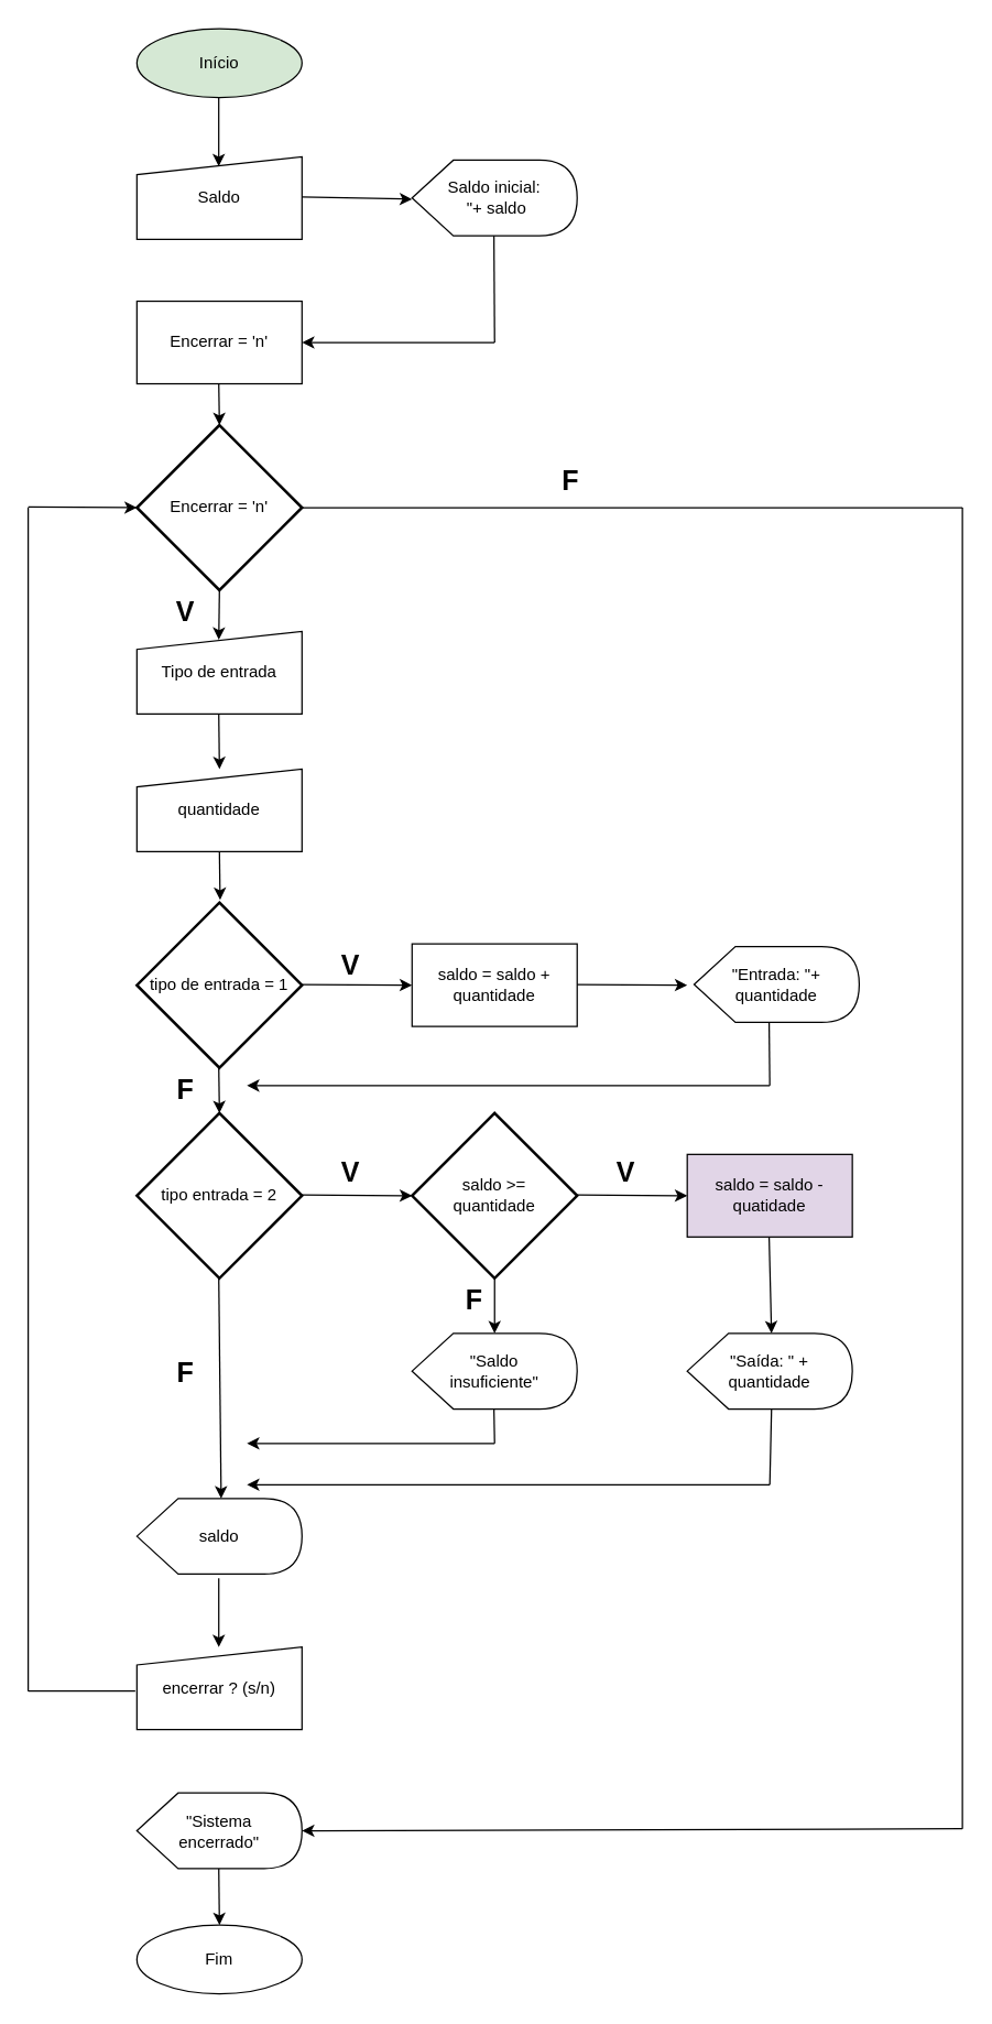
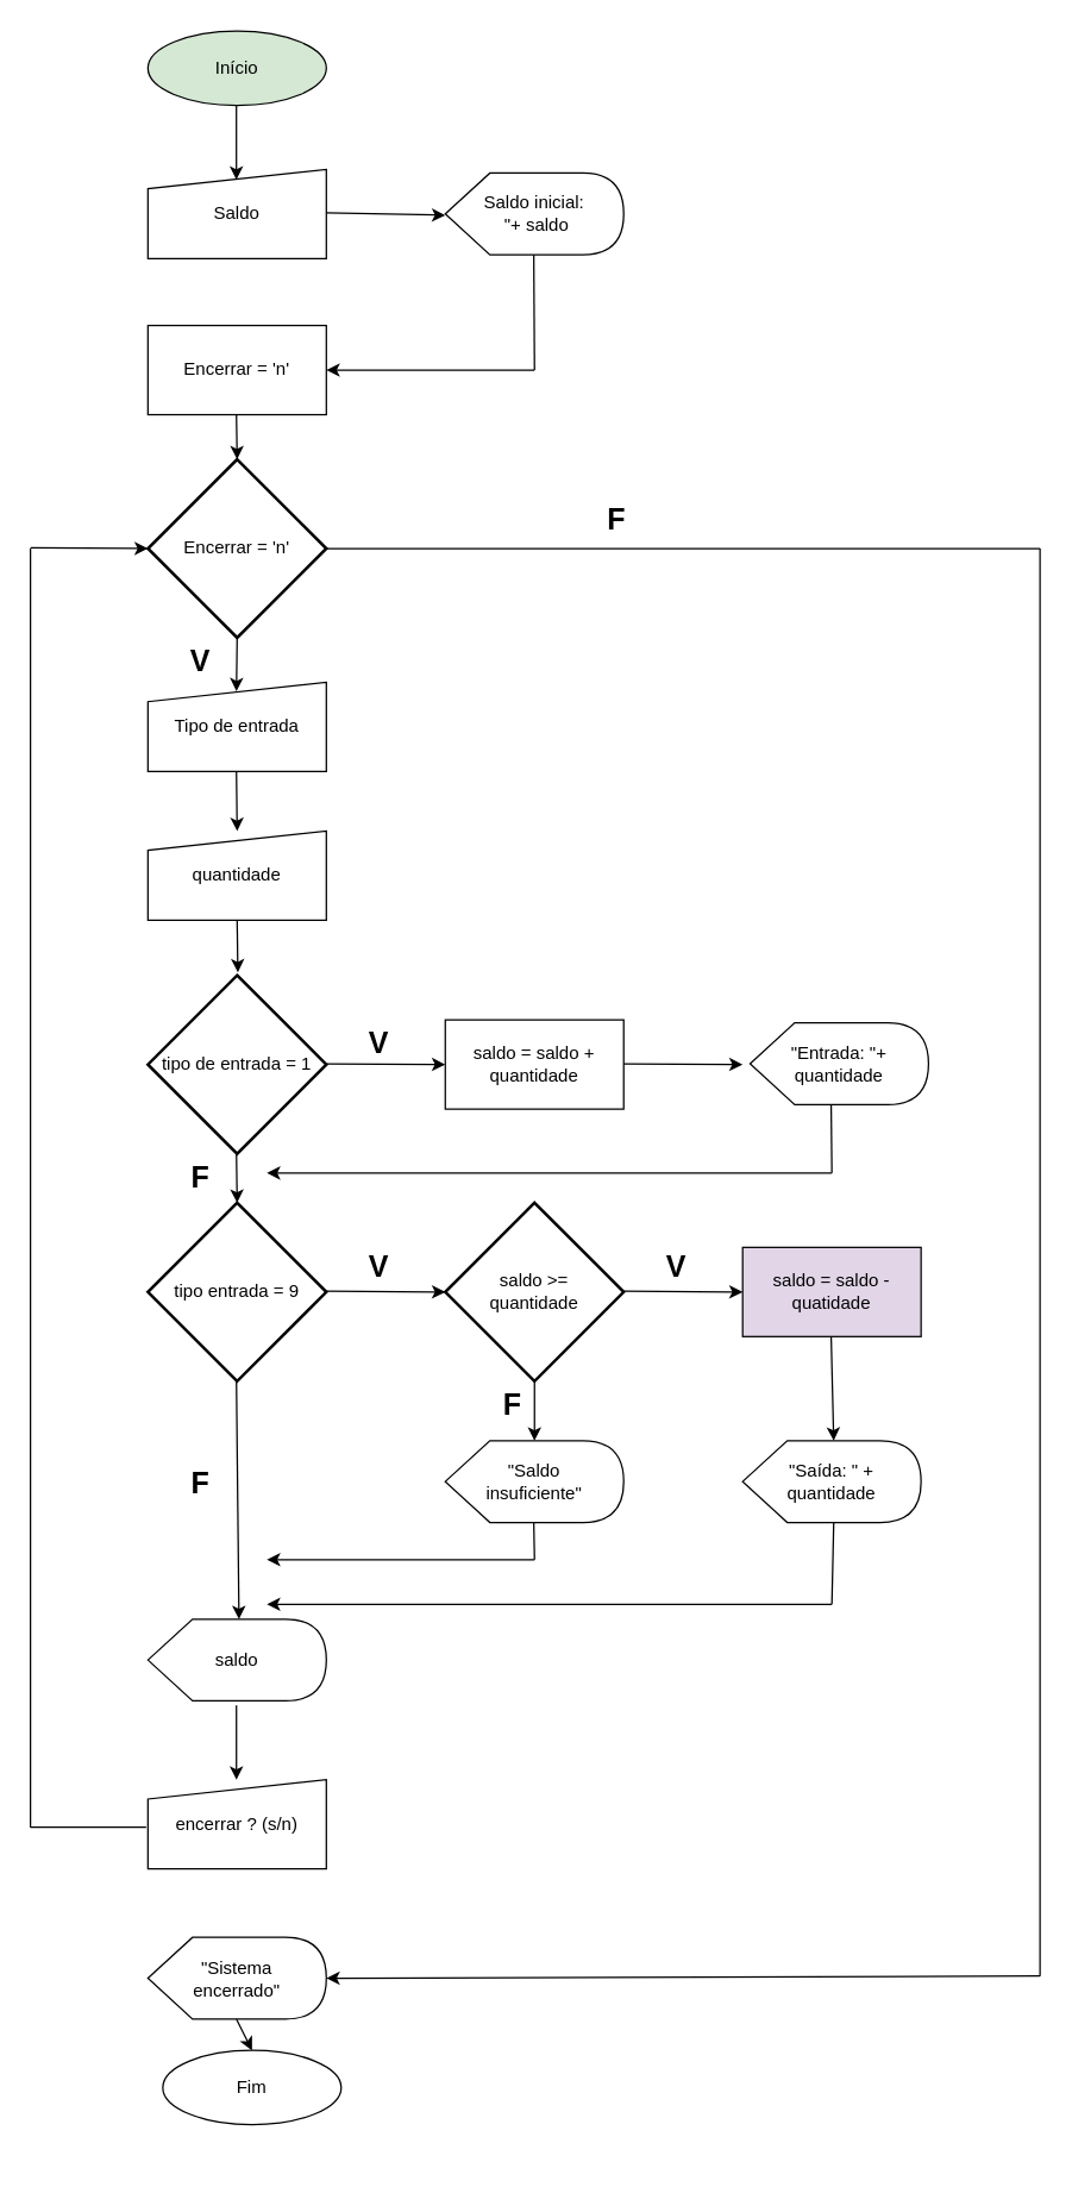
  <mxCell id="0" />
  <mxCell id="1" parent="0" />
  <mxCell id="2" value="Início" style="ellipse;whiteSpace=wrap;html=1;fillColor=#d5e8d4;" vertex="1" parent="1"><mxGeometry x="99" y="20" width="120" height="50" as="geometry" /></mxCell>
  <mxCell id="3" value="" style="endArrow=classic;html=1;rounded=0;" edge="1" parent="1"><mxGeometry width="50" height="50" relative="1" as="geometry"><mxPoint x="158.5" y="70" as="sourcePoint" /><mxPoint x="158.5" y="120" as="targetPoint" /></mxGeometry></mxCell>
  <mxCell id="4" value="Saldo" style="shape=manualInput;whiteSpace=wrap;html=1;size=13;" vertex="1" parent="1"><mxGeometry x="99" y="113" width="120" height="60" as="geometry" /></mxCell>
  <mxCell id="5" value="" style="endArrow=classic;html=1;rounded=0;" edge="1" parent="1"><mxGeometry width="50" height="50" relative="1" as="geometry"><mxPoint x="219" y="142.14" as="sourcePoint" /><mxPoint x="299" y="143.854" as="targetPoint" /></mxGeometry></mxCell>
  <mxCell id="6" value="Saldo inicial:&lt;div&gt;&amp;nbsp;&quot;+ saldo&lt;/div&gt;" style="shape=display;whiteSpace=wrap;html=1;" vertex="1" parent="1"><mxGeometry x="299" y="115.5" width="120" height="55" as="geometry" /></mxCell>
  <mxCell id="7" style="edgeStyle=orthogonalEdgeStyle;rounded=0;orthogonalLoop=1;jettySize=auto;html=1;exitX=0.75;exitY=0;exitDx=0;exitDy=0;" edge="1" parent="1" source="8"><mxGeometry relative="1" as="geometry"><mxPoint x="189" y="230" as="targetPoint" /></mxGeometry></mxCell>
  <mxCell id="8" value="Encerrar = 'n'" style="rounded=0;whiteSpace=wrap;html=1;" vertex="1" parent="1"><mxGeometry x="99" y="218" width="120" height="60" as="geometry" /></mxCell>
  <mxCell id="9" value="Encerrar = 'n'" style="strokeWidth=2;html=1;shape=mxgraph.flowchart.decision;whiteSpace=wrap;" vertex="1" parent="1"><mxGeometry x="99" y="308" width="120" height="120" as="geometry" /></mxCell>
  <mxCell id="10" value="Tipo de entrada" style="shape=manualInput;whiteSpace=wrap;html=1;size=13;" vertex="1" parent="1"><mxGeometry x="99" y="458" width="120" height="60" as="geometry" /></mxCell>
  <mxCell id="11" value="quantidade" style="shape=manualInput;whiteSpace=wrap;html=1;size=13;" vertex="1" parent="1"><mxGeometry x="99" y="558" width="120" height="60" as="geometry" /></mxCell>
  <mxCell id="12" value="tipo de entrada = 1" style="strokeWidth=2;html=1;shape=mxgraph.flowchart.decision;whiteSpace=wrap;" vertex="1" parent="1"><mxGeometry x="99" y="655" width="120" height="120" as="geometry" /></mxCell>
  <mxCell id="13" value="saldo = saldo +&lt;div&gt;quantidade&lt;/div&gt;" style="rounded=0;whiteSpace=wrap;html=1;" vertex="1" parent="1"><mxGeometry x="299" y="685" width="120" height="60" as="geometry" /></mxCell>
  <mxCell id="14" value="&quot;Entrada: &quot;+&lt;div&gt;quantidade&lt;/div&gt;" style="shape=display;whiteSpace=wrap;html=1;" vertex="1" parent="1"><mxGeometry x="504" y="687" width="120" height="55" as="geometry" /></mxCell>
- <mxCell id="15" value="tipo entrada = 2" style="strokeWidth=2;html=1;shape=mxgraph.flowchart.decision;whiteSpace=wrap;" vertex="1" parent="1"><mxGeometry x="99" y="808" width="120" height="120" as="geometry" /></mxCell>
+ <mxCell id="15" value="tipo entrada = 9" style="strokeWidth=2;html=1;shape=mxgraph.flowchart.decision;whiteSpace=wrap;" vertex="1" parent="1"><mxGeometry x="99" y="808" width="120" height="120" as="geometry" /></mxCell>
  <mxCell id="16" value="" style="endArrow=none;html=1;rounded=0;" edge="1" parent="1"><mxGeometry width="50" height="50" relative="1" as="geometry"><mxPoint x="359" y="248" as="sourcePoint" /><mxPoint x="358.52" y="170.5" as="targetPoint" /></mxGeometry></mxCell>
  <mxCell id="17" value="" style="endArrow=classic;html=1;rounded=0;entryX=1;entryY=0.5;entryDx=0;entryDy=0;" edge="1" parent="1" target="8"><mxGeometry width="50" height="50" relative="1" as="geometry"><mxPoint x="359" y="248" as="sourcePoint" /><mxPoint x="299" y="248" as="targetPoint" /></mxGeometry></mxCell>
  <mxCell id="18" value="" style="endArrow=classic;html=1;rounded=0;" edge="1" parent="1"><mxGeometry width="50" height="50" relative="1" as="geometry"><mxPoint x="158.52" y="278" as="sourcePoint" /><mxPoint x="159" y="308" as="targetPoint" /></mxGeometry></mxCell>
  <mxCell id="19" value="" style="endArrow=classic;html=1;rounded=0;jumpSize=6;strokeWidth=1;endSize=6;startSize=6;curved=0;" edge="1" parent="1"><mxGeometry width="50" height="50" relative="1" as="geometry"><mxPoint x="159" y="428" as="sourcePoint" /><mxPoint x="158.52" y="464" as="targetPoint" /></mxGeometry></mxCell>
  <mxCell id="20" value="&lt;font style=&quot;font-size: 20px;&quot;&gt;&lt;b style=&quot;&quot;&gt;V&lt;/b&gt;&lt;/font&gt;" style="text;html=1;align=center;verticalAlign=middle;resizable=0;points=[];autosize=1;strokeColor=none;fillColor=none;" vertex="1" parent="1"><mxGeometry x="114" y="423" width="40" height="40" as="geometry" /></mxCell>
  <mxCell id="21" value="saldo = saldo -&lt;div&gt;quatidade&lt;/div&gt;" style="rounded=0;whiteSpace=wrap;html=1;fillColor=#e1d5e7;" vertex="1" parent="1"><mxGeometry x="499" y="838" width="120" height="60" as="geometry" /></mxCell>
  <mxCell id="22" value="saldo &amp;gt;=&lt;div&gt;quantidade&lt;/div&gt;" style="strokeWidth=2;html=1;shape=mxgraph.flowchart.decision;whiteSpace=wrap;" vertex="1" parent="1"><mxGeometry x="299" y="808" width="120" height="120" as="geometry" /></mxCell>
  <mxCell id="23" value="&quot;Saldo&lt;div&gt;insuficiente&quot;&lt;/div&gt;" style="shape=display;whiteSpace=wrap;html=1;" vertex="1" parent="1"><mxGeometry x="299" y="968" width="120" height="55" as="geometry" /></mxCell>
  <mxCell id="24" value="&quot;Saída: &quot; +&lt;div&gt;quantidade&lt;/div&gt;" style="shape=display;whiteSpace=wrap;html=1;" vertex="1" parent="1"><mxGeometry x="499" y="968" width="120" height="55" as="geometry" /></mxCell>
  <mxCell id="25" value="saldo" style="shape=display;whiteSpace=wrap;html=1;" vertex="1" parent="1"><mxGeometry x="99" y="1088" width="120" height="55" as="geometry" /></mxCell>
  <mxCell id="26" value="encerrar ? (s/n)" style="shape=manualInput;whiteSpace=wrap;html=1;size=13;" vertex="1" parent="1"><mxGeometry x="99" y="1196" width="120" height="60" as="geometry" /></mxCell>
  <mxCell id="27" value="&quot;Sistema&lt;div&gt;encerrado&quot;&lt;/div&gt;" style="shape=display;whiteSpace=wrap;html=1;" vertex="1" parent="1"><mxGeometry x="99" y="1302" width="120" height="55" as="geometry" /></mxCell>
- <mxCell id="28" value="Fim" style="ellipse;whiteSpace=wrap;html=1;" vertex="1" parent="1"><mxGeometry x="99" y="1398" width="120" height="50" as="geometry" /></mxCell>
+ <mxCell id="28" value="Fim" style="ellipse;whiteSpace=wrap;html=1;" vertex="1" parent="1"><mxGeometry x="109" y="1378" width="120" height="50" as="geometry" /></mxCell>
  <mxCell id="29" value="" style="endArrow=classic;html=1;rounded=0;" edge="1" parent="1"><mxGeometry width="50" height="50" relative="1" as="geometry"><mxPoint x="158.52" y="518" as="sourcePoint" /><mxPoint x="159" y="558" as="targetPoint" /></mxGeometry></mxCell>
  <mxCell id="30" value="" style="endArrow=classic;html=1;rounded=0;" edge="1" parent="1"><mxGeometry width="50" height="50" relative="1" as="geometry"><mxPoint x="159" y="618" as="sourcePoint" /><mxPoint x="159.48" y="653" as="targetPoint" /></mxGeometry></mxCell>
  <mxCell id="31" value="" style="endArrow=classic;html=1;rounded=0;entryX=0;entryY=0.5;entryDx=0;entryDy=0;" edge="1" parent="1" target="13"><mxGeometry width="50" height="50" relative="1" as="geometry"><mxPoint x="219" y="714.52" as="sourcePoint" /><mxPoint x="269" y="714.52" as="targetPoint" /></mxGeometry></mxCell>
  <mxCell id="32" value="" style="endArrow=classic;html=1;rounded=0;" edge="1" parent="1"><mxGeometry width="50" height="50" relative="1" as="geometry"><mxPoint x="419" y="714.52" as="sourcePoint" /><mxPoint x="499" y="715" as="targetPoint" /></mxGeometry></mxCell>
  <mxCell id="33" value="" style="endArrow=classic;html=1;rounded=0;" edge="1" parent="1"><mxGeometry width="50" height="50" relative="1" as="geometry"><mxPoint x="158.52" y="775" as="sourcePoint" /><mxPoint x="159" y="808" as="targetPoint" /></mxGeometry></mxCell>
  <mxCell id="34" value="&lt;b&gt;&lt;font style=&quot;font-size: 20px;&quot;&gt;F&lt;/font&gt;&lt;/b&gt;" style="text;html=1;align=center;verticalAlign=middle;resizable=0;points=[];autosize=1;strokeColor=none;fillColor=none;" vertex="1" parent="1"><mxGeometry x="114" y="770" width="40" height="40" as="geometry" /></mxCell>
  <mxCell id="35" value="" style="endArrow=classic;html=1;rounded=0;" edge="1" parent="1"><mxGeometry width="50" height="50" relative="1" as="geometry"><mxPoint x="559" y="788" as="sourcePoint" /><mxPoint x="179" y="788" as="targetPoint" /></mxGeometry></mxCell>
  <mxCell id="36" value="" style="endArrow=none;html=1;rounded=0;" edge="1" parent="1"><mxGeometry width="50" height="50" relative="1" as="geometry"><mxPoint x="559" y="788" as="sourcePoint" /><mxPoint x="558.52" y="742" as="targetPoint" /></mxGeometry></mxCell>
  <mxCell id="37" value="" style="endArrow=classic;html=1;rounded=0;entryX=0;entryY=0.5;entryDx=0;entryDy=0;" edge="1" parent="1"><mxGeometry width="50" height="50" relative="1" as="geometry"><mxPoint x="219" y="867.52" as="sourcePoint" /><mxPoint x="299" y="868" as="targetPoint" /></mxGeometry></mxCell>
  <mxCell id="38" value="" style="endArrow=classic;html=1;rounded=0;entryX=0;entryY=0.5;entryDx=0;entryDy=0;" edge="1" parent="1"><mxGeometry width="50" height="50" relative="1" as="geometry"><mxPoint x="419" y="867.52" as="sourcePoint" /><mxPoint x="499" y="868" as="targetPoint" /></mxGeometry></mxCell>
  <mxCell id="39" value="" style="endArrow=classic;html=1;rounded=0;exitX=0.5;exitY=1;exitDx=0;exitDy=0;exitPerimeter=0;" edge="1" parent="1" source="22"><mxGeometry width="50" height="50" relative="1" as="geometry"><mxPoint x="358.52" y="938" as="sourcePoint" /><mxPoint x="359" y="968" as="targetPoint" /></mxGeometry></mxCell>
  <mxCell id="40" value="" style="endArrow=classic;html=1;rounded=0;entryX=0;entryY=0;entryDx=61.25;entryDy=0;entryPerimeter=0;" edge="1" parent="1" target="24"><mxGeometry width="50" height="50" relative="1" as="geometry"><mxPoint x="558.52" y="898" as="sourcePoint" /><mxPoint x="558.52" y="948" as="targetPoint" /></mxGeometry></mxCell>
  <mxCell id="41" value="" style="endArrow=classic;html=1;rounded=0;entryX=0;entryY=0;entryDx=61.25;entryDy=0;entryPerimeter=0;" edge="1" parent="1" target="25"><mxGeometry width="50" height="50" relative="1" as="geometry"><mxPoint x="158.52" y="928" as="sourcePoint" /><mxPoint x="158.52" y="978" as="targetPoint" /></mxGeometry></mxCell>
  <mxCell id="42" value="&lt;b&gt;&lt;font style=&quot;font-size: 20px;&quot;&gt;F&lt;/font&gt;&lt;/b&gt;" style="text;html=1;align=center;verticalAlign=middle;resizable=0;points=[];autosize=1;strokeColor=none;fillColor=none;" vertex="1" parent="1"><mxGeometry x="114" y="975.5" width="40" height="40" as="geometry" /></mxCell>
  <mxCell id="43" value="" style="endArrow=classic;html=1;rounded=0;" edge="1" parent="1"><mxGeometry width="50" height="50" relative="1" as="geometry"><mxPoint x="559" y="1078" as="sourcePoint" /><mxPoint x="179" y="1078" as="targetPoint" /></mxGeometry></mxCell>
  <mxCell id="44" value="" style="endArrow=classic;html=1;rounded=0;" edge="1" parent="1"><mxGeometry width="50" height="50" relative="1" as="geometry"><mxPoint x="359" y="1048" as="sourcePoint" /><mxPoint x="179" y="1048" as="targetPoint" /></mxGeometry></mxCell>
  <mxCell id="45" value="" style="endArrow=none;html=1;rounded=0;entryX=0;entryY=0;entryDx=61.25;entryDy=55;entryPerimeter=0;" edge="1" parent="1" target="24"><mxGeometry width="50" height="50" relative="1" as="geometry"><mxPoint x="559" y="1078" as="sourcePoint" /><mxPoint x="558.52" y="1028" as="targetPoint" /></mxGeometry></mxCell>
  <mxCell id="46" value="" style="endArrow=none;html=1;rounded=0;" edge="1" parent="1"><mxGeometry width="50" height="50" relative="1" as="geometry"><mxPoint x="359" y="1048" as="sourcePoint" /><mxPoint x="358.52" y="1023" as="targetPoint" /></mxGeometry></mxCell>
  <mxCell id="47" value="&lt;b&gt;&lt;font style=&quot;font-size: 20px;&quot;&gt;F&lt;/font&gt;&lt;/b&gt;" style="text;html=1;align=center;verticalAlign=middle;resizable=0;points=[];autosize=1;strokeColor=none;fillColor=none;" vertex="1" parent="1"><mxGeometry x="324" y="923" width="40" height="40" as="geometry" /></mxCell>
  <mxCell id="48" value="&lt;font style=&quot;font-size: 20px;&quot;&gt;&lt;b style=&quot;&quot;&gt;V&lt;/b&gt;&lt;/font&gt;" style="text;html=1;align=center;verticalAlign=middle;resizable=0;points=[];autosize=1;strokeColor=none;fillColor=none;" vertex="1" parent="1"><mxGeometry x="234" y="680" width="40" height="40" as="geometry" /></mxCell>
  <mxCell id="49" value="&lt;font style=&quot;font-size: 20px;&quot;&gt;&lt;b style=&quot;&quot;&gt;V&lt;/b&gt;&lt;/font&gt;" style="text;html=1;align=center;verticalAlign=middle;resizable=0;points=[];autosize=1;strokeColor=none;fillColor=none;" vertex="1" parent="1"><mxGeometry x="434" y="830" width="40" height="40" as="geometry" /></mxCell>
  <mxCell id="50" value="&lt;font style=&quot;font-size: 20px;&quot;&gt;&lt;b style=&quot;&quot;&gt;V&lt;/b&gt;&lt;/font&gt;" style="text;html=1;align=center;verticalAlign=middle;resizable=0;points=[];autosize=1;strokeColor=none;fillColor=none;" vertex="1" parent="1"><mxGeometry x="234" y="830" width="40" height="40" as="geometry" /></mxCell>
  <mxCell id="51" value="" style="endArrow=classic;html=1;rounded=0;" edge="1" parent="1"><mxGeometry width="50" height="50" relative="1" as="geometry"><mxPoint x="158.52" y="1146" as="sourcePoint" /><mxPoint x="158.52" y="1196" as="targetPoint" /></mxGeometry></mxCell>
  <mxCell id="52" value="" style="endArrow=classic;html=1;rounded=0;entryX=0.5;entryY=0;entryDx=0;entryDy=0;" edge="1" parent="1" target="28"><mxGeometry width="50" height="50" relative="1" as="geometry"><mxPoint x="158.52" y="1357" as="sourcePoint" /><mxPoint x="159" y="1388" as="targetPoint" /></mxGeometry></mxCell>
  <mxCell id="53" value="" style="endArrow=none;html=1;rounded=0;" edge="1" parent="1"><mxGeometry width="50" height="50" relative="1" as="geometry"><mxPoint x="699" y="1328" as="sourcePoint" /><mxPoint x="699" y="368" as="targetPoint" /></mxGeometry></mxCell>
  <mxCell id="54" value="" style="endArrow=classic;html=1;rounded=0;entryX=1;entryY=0.5;entryDx=0;entryDy=0;entryPerimeter=0;" edge="1" parent="1" target="27"><mxGeometry width="50" height="50" relative="1" as="geometry"><mxPoint x="699" y="1328" as="sourcePoint" /><mxPoint x="319" y="1329.02" as="targetPoint" /></mxGeometry></mxCell>
  <mxCell id="55" value="" style="endArrow=none;html=1;rounded=0;entryX=1;entryY=0.5;entryDx=0;entryDy=0;entryPerimeter=0;" edge="1" parent="1" target="9"><mxGeometry width="50" height="50" relative="1" as="geometry"><mxPoint x="699" y="368" as="sourcePoint" /><mxPoint x="699" y="298" as="targetPoint" /></mxGeometry></mxCell>
  <mxCell id="56" value="" style="endArrow=none;html=1;rounded=0;" edge="1" parent="1"><mxGeometry width="50" height="50" relative="1" as="geometry"><mxPoint x="97.82" y="1228" as="sourcePoint" /><mxPoint x="20" y="1228" as="targetPoint" /></mxGeometry></mxCell>
  <mxCell id="57" value="" style="endArrow=none;html=1;rounded=0;" edge="1" parent="1"><mxGeometry width="50" height="50" relative="1" as="geometry"><mxPoint x="20" y="1228" as="sourcePoint" /><mxPoint x="20" y="368" as="targetPoint" /></mxGeometry></mxCell>
  <mxCell id="58" value="" style="endArrow=classic;html=1;rounded=0;entryX=0;entryY=0.5;entryDx=0;entryDy=0;entryPerimeter=0;" edge="1" parent="1" target="9"><mxGeometry width="50" height="50" relative="1" as="geometry"><mxPoint x="20" y="367.41" as="sourcePoint" /><mxPoint x="70" y="367.41" as="targetPoint" /></mxGeometry></mxCell>
  <mxCell id="59" value="&lt;b&gt;&lt;font style=&quot;font-size: 20px;&quot;&gt;F&lt;/font&gt;&lt;/b&gt;" style="text;html=1;align=center;verticalAlign=middle;resizable=0;points=[];autosize=1;strokeColor=none;fillColor=none;" vertex="1" parent="1"><mxGeometry x="394" y="328" width="40" height="40" as="geometry" /></mxCell>
